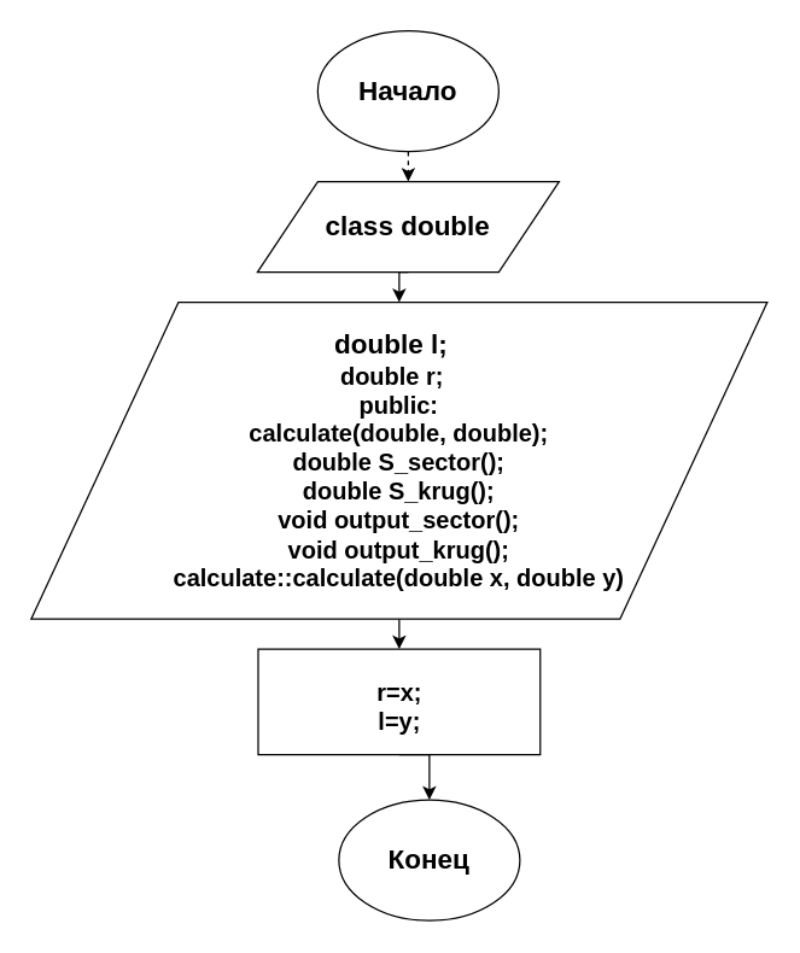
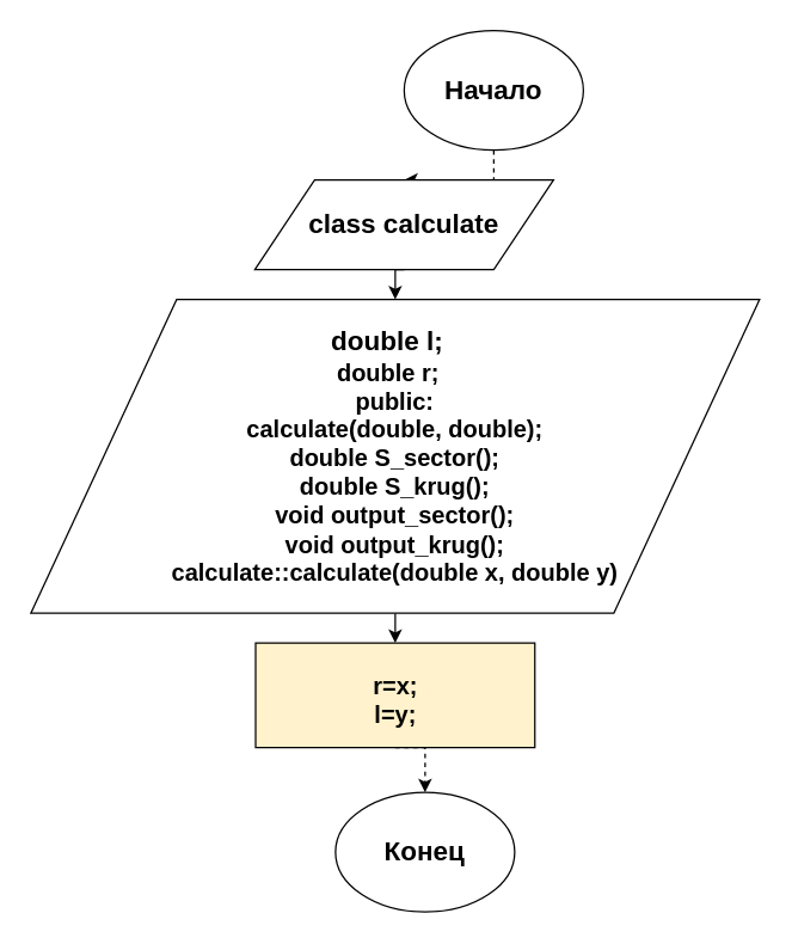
  <mxCell id="0" />
  <mxCell id="1" parent="0" />
  <mxCell id="2" style="edgeStyle=orthogonalEdgeStyle;rounded=0;orthogonalLoop=1;jettySize=auto;html=1;exitX=0.5;exitY=1;exitDx=0;exitDy=0;entryX=0.5;entryY=0;entryDx=0;entryDy=0;dashed=1;" edge="1" parent="1" source="3" target="5"><mxGeometry relative="1" as="geometry" /></mxCell>
- <mxCell id="3" value="&lt;font style=&quot;font-size: 18px&quot;&gt;&lt;b&gt;Начало&lt;/b&gt;&lt;/font&gt;" style="ellipse;whiteSpace=wrap;html=1;" vertex="1" parent="1"><mxGeometry x="210" y="20" width="120" height="80" as="geometry" /></mxCell>
+ <mxCell id="3" value="&lt;font style=&quot;font-size: 18px&quot;&gt;&lt;b&gt;Начало&lt;/b&gt;&lt;/font&gt;" style="ellipse;whiteSpace=wrap;html=1;" vertex="1" parent="1"><mxGeometry x="270" y="20" width="120" height="80" as="geometry" /></mxCell>
  <mxCell id="4" style="edgeStyle=orthogonalEdgeStyle;rounded=0;orthogonalLoop=1;jettySize=auto;html=1;exitX=0.5;exitY=1;exitDx=0;exitDy=0;entryX=0.5;entryY=0;entryDx=0;entryDy=0;" edge="1" parent="1" source="5" target="7"><mxGeometry relative="1" as="geometry" /></mxCell>
- <mxCell id="5" value="&lt;b&gt;&lt;font style=&quot;font-size: 18px&quot;&gt;class double&lt;/font&gt;&lt;/b&gt;" style="shape=parallelogram;perimeter=parallelogramPerimeter;whiteSpace=wrap;html=1;" vertex="1" parent="1"><mxGeometry x="170" y="120" width="200" height="60" as="geometry" /></mxCell>
+ <mxCell id="5" value="&lt;b&gt;&lt;font style=&quot;font-size: 18px&quot;&gt;class calculate&lt;/font&gt;&lt;/b&gt;" style="shape=parallelogram;perimeter=parallelogramPerimeter;whiteSpace=wrap;html=1;" vertex="1" parent="1"><mxGeometry x="170" y="120" width="200" height="60" as="geometry" /></mxCell>
  <mxCell id="6" style="edgeStyle=orthogonalEdgeStyle;rounded=0;orthogonalLoop=1;jettySize=auto;html=1;exitX=0.5;exitY=1;exitDx=0;exitDy=0;entryX=0.5;entryY=0;entryDx=0;entryDy=0;" edge="1" parent="1" source="7" target="9"><mxGeometry relative="1" as="geometry" /></mxCell>
  <mxCell id="7" value="&lt;div&gt;&lt;b&gt;&lt;font style=&quot;font-size: 18px&quot;&gt;double l;&amp;nbsp;&amp;nbsp;&lt;/font&gt;&lt;/b&gt;&lt;/div&gt;&lt;div&gt;&lt;b&gt;&lt;font size=&quot;3&quot;&gt;double r;&amp;nbsp;&amp;nbsp;&lt;/font&gt;&lt;/b&gt;&lt;/div&gt;&lt;div&gt;&lt;b&gt;&lt;font size=&quot;3&quot;&gt;&lt;span&gt;public:&lt;/span&gt;&lt;/font&gt;&lt;/b&gt;&lt;/div&gt;&lt;div&gt;&lt;b&gt;&lt;font size=&quot;3&quot;&gt;calculate(double, double);&lt;/font&gt;&lt;/b&gt;&lt;/div&gt;&lt;div&gt;&lt;b&gt;&lt;font size=&quot;3&quot;&gt;double S_sector();&lt;/font&gt;&lt;/b&gt;&lt;/div&gt;&lt;div&gt;&lt;b&gt;&lt;font size=&quot;3&quot;&gt;double S_krug();&lt;/font&gt;&lt;/b&gt;&lt;/div&gt;&lt;div&gt;&lt;b&gt;&lt;font size=&quot;3&quot;&gt;void output_sector();&lt;/font&gt;&lt;/b&gt;&lt;/div&gt;&lt;div&gt;&lt;b&gt;&lt;font size=&quot;3&quot;&gt;void output_krug();&lt;/font&gt;&lt;/b&gt;&lt;/div&gt;&lt;div&gt;&lt;font size=&quot;3&quot;&gt;&lt;b&gt;&lt;div&gt;calculate::calculate(double x, double y)&lt;/div&gt;&lt;/b&gt;&lt;/font&gt;&lt;/div&gt;" style="shape=parallelogram;perimeter=parallelogramPerimeter;whiteSpace=wrap;html=1;" vertex="1" parent="1"><mxGeometry x="20" y="200" width="488" height="210" as="geometry" /></mxCell>
- <mxCell id="8" style="edgeStyle=orthogonalEdgeStyle;rounded=0;orthogonalLoop=1;jettySize=auto;html=1;exitX=0.5;exitY=1;exitDx=0;exitDy=0;entryX=0.5;entryY=0;entryDx=0;entryDy=0;" edge="1" parent="1" source="9" target="10"><mxGeometry relative="1" as="geometry" /></mxCell>
- <mxCell id="9" value="&lt;div&gt;&lt;b&gt;&lt;font style=&quot;font-size: 18px&quot;&gt;&lt;br&gt;&lt;/font&gt;&lt;/b&gt;&lt;/div&gt;&lt;div&gt;&lt;b&gt;&lt;font size=&quot;3&quot;&gt;r=x;&lt;/font&gt;&lt;/b&gt;&lt;/div&gt;&lt;div&gt;&lt;b&gt;&lt;font size=&quot;3&quot;&gt;l=y;&lt;/font&gt;&lt;/b&gt;&lt;/div&gt;&lt;div&gt;&lt;br&gt;&lt;/div&gt;" style="rounded=0;whiteSpace=wrap;html=1;" vertex="1" parent="1"><mxGeometry x="170.5" y="430" width="187" height="70" as="geometry" /></mxCell>
+ <mxCell id="8" style="edgeStyle=orthogonalEdgeStyle;rounded=0;orthogonalLoop=1;jettySize=auto;html=1;exitX=0.5;exitY=1;exitDx=0;exitDy=0;entryX=0.5;entryY=0;entryDx=0;entryDy=0;dashed=1;" edge="1" parent="1" source="9" target="10"><mxGeometry relative="1" as="geometry" /></mxCell>
+ <mxCell id="9" value="&lt;div&gt;&lt;b&gt;&lt;font style=&quot;font-size: 18px&quot;&gt;&lt;br&gt;&lt;/font&gt;&lt;/b&gt;&lt;/div&gt;&lt;div&gt;&lt;b&gt;&lt;font size=&quot;3&quot;&gt;r=x;&lt;/font&gt;&lt;/b&gt;&lt;/div&gt;&lt;div&gt;&lt;b&gt;&lt;font size=&quot;3&quot;&gt;l=y;&lt;/font&gt;&lt;/b&gt;&lt;/div&gt;&lt;div&gt;&lt;br&gt;&lt;/div&gt;" style="rounded=0;whiteSpace=wrap;html=1;fillColor=#fff2cc;" vertex="1" parent="1"><mxGeometry x="170.5" y="430" width="187" height="70" as="geometry" /></mxCell>
  <mxCell id="10" value="&lt;span style=&quot;font-size: 18px&quot;&gt;&lt;b&gt;Конец&lt;/b&gt;&lt;/span&gt;" style="ellipse;whiteSpace=wrap;html=1;" vertex="1" parent="1"><mxGeometry x="224" y="530" width="120" height="80" as="geometry" /></mxCell>
